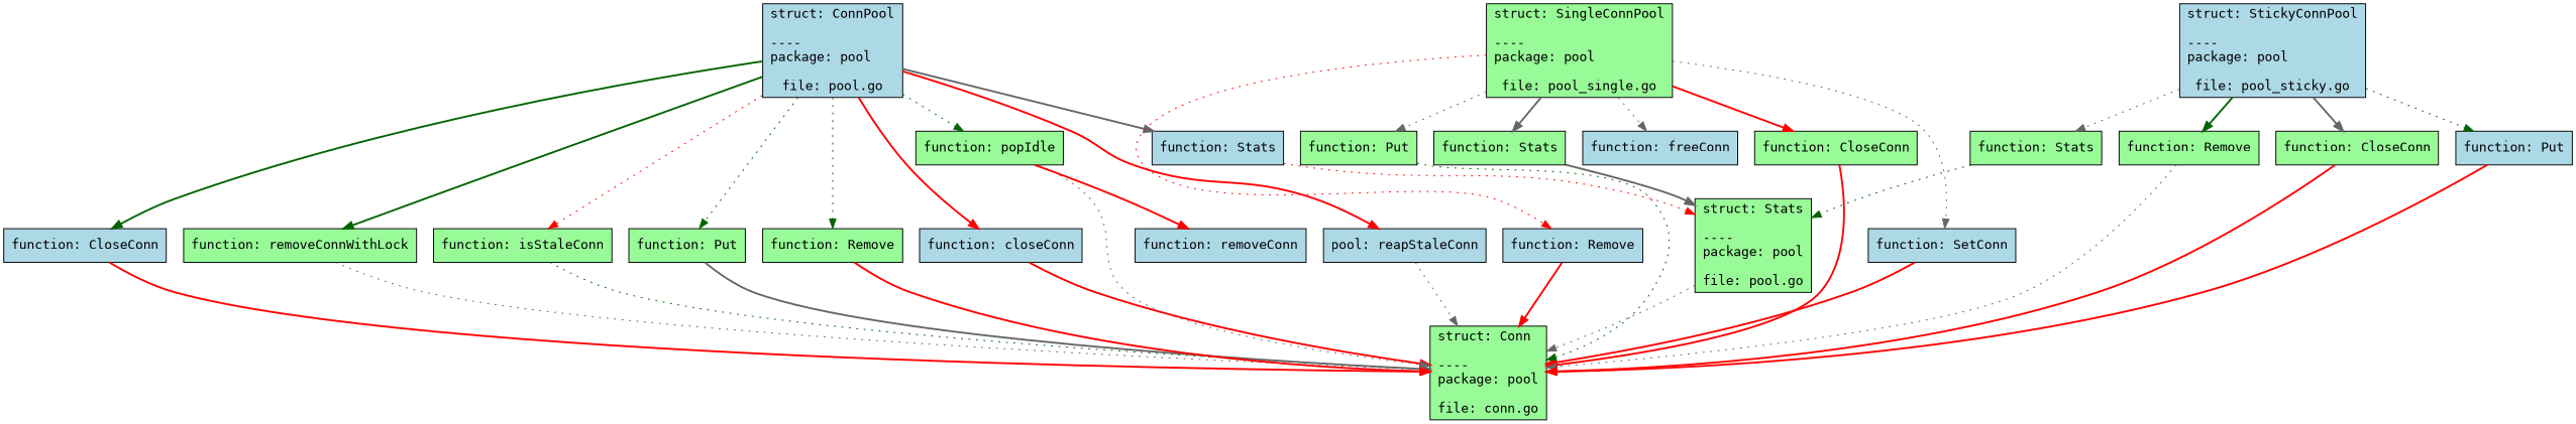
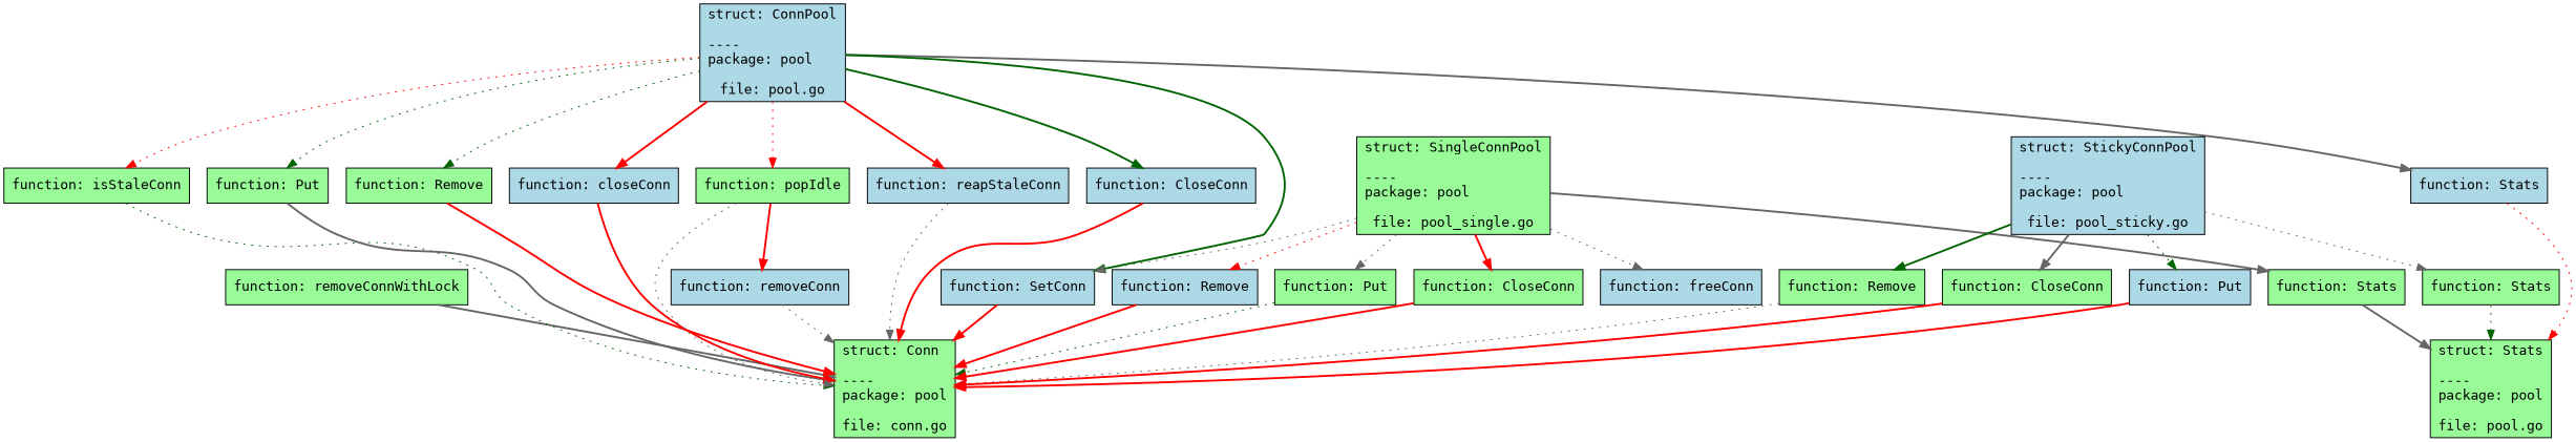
  digraph {
    fontname="DejaVu Sans Mono"
    node [fillcolor=palegreen fontname="DejaVu Sans Mono" shape=box style=filled]
    edge [color=red fontname="DejaVu Sans Mono" style=bold]
    n1 [fillcolor=lightblue label="struct: ConnPool\l\n----\lpackage: pool\l\nfile: pool.go"]
    n2 [label="function: removeConnWithLock"]
    n3 [label="function: isStaleConn"]
    n4 [label="function: Put"]
    n5 [fillcolor=lightblue label="function: Stats"]
    n6 [label="function: Remove"]
    n7 [fillcolor=lightblue label="function: closeConn"]
    n8 [label="function: popIdle"]
-   n9 [fillcolor=lightblue label="pool: reapStaleConn"]
+   n9 [fillcolor=lightblue label="function: reapStaleConn"]
    n10 [fillcolor=lightblue label="function: CloseConn"]
    n11 [label="struct: Conn\l\n----\lpackage: pool\l\nfile: conn.go"]
    n12 [fillcolor=lightblue label="function: removeConn"]
    n13 [label="struct: Stats\l\n----\lpackage: pool\l\nfile: pool.go"]
    n14 [label="struct: SingleConnPool\l\n----\lpackage: pool\l\nfile: pool_single.go"]
    n15 [fillcolor=lightblue label="function: freeConn"]
    n16 [fillcolor=lightblue label="function: SetConn"]
    n17 [fillcolor=lightblue label="function: Remove"]
    n18 [label="function: Put"]
    n19 [label="function: CloseConn"]
    n20 [label="function: Stats"]
    n21 [fillcolor=lightblue label="struct: StickyConnPool\l\n----\lpackage: pool\l\nfile: pool_sticky.go"]
    n22 [label="function: Remove"]
    n23 [label="function: Stats"]
    n24 [label="function: CloseConn"]
    n25 [fillcolor=lightblue label="function: Put"]
-   n1 -> n2 [color=darkgreen]
+   n1 -> n16 [color=darkgreen]
    n1 -> n3 [style=dotted]
    n1 -> n4 [color=darkgreen style=dotted]
    n1 -> n5 [color=gray40]
    n1 -> n6 [color=darkgreen style=dotted]
    n1 -> n7
-   n1 -> n8 [color=darkgreen style=dotted]
+   n1 -> n8 [style=dotted]
    n1 -> n9
    n1 -> n10 [color=darkgreen]
-   n2 -> n11 [color=gray40 style=dotted]
+   n2 -> n11 [color=gray40]
    n3 -> n11 [color=darkgreen style=dotted]
    n4 -> n11 [color=gray40]
    n5 -> n13 [style=dotted]
    n6 -> n11
    n7 -> n11
    n8 -> n11 [color=gray40 style=dotted]
    n8 -> n12
    n9 -> n11 [color=gray40 style=dotted]
    n10 -> n11
-   n13 -> n11 [color=gray40 style=dotted]
+   n12 -> n11 [color=gray40 style=dotted]
    n14 -> n15 [color=gray40 style=dotted]
    n14 -> n16 [color=gray40 style=dotted]
    n14 -> n17 [style=dotted]
    n14 -> n18 [color=gray40 style=dotted]
    n14 -> n19
    n14 -> n20 [color=gray40]
    n16 -> n11
    n17 -> n11
    n18 -> n11 [color=darkgreen style=dotted]
    n19 -> n11
    n20 -> n13 [color=gray40]
    n21 -> n22 [color=darkgreen]
    n21 -> n23 [color=gray40 style=dotted]
    n21 -> n24 [color=gray40]
    n21 -> n25 [color=darkgreen style=dotted]
    n22 -> n11 [color=gray40 style=dotted]
    n23 -> n13 [color=darkgreen style=dotted]
    n24 -> n11
    n25 -> n11
  }
